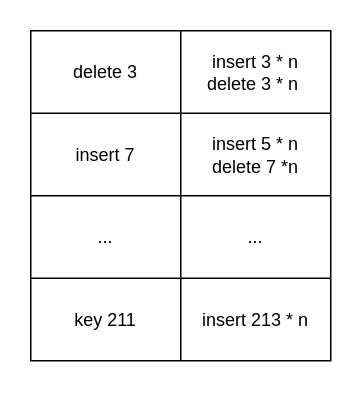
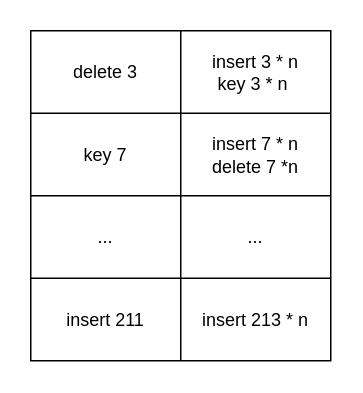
  <mxCell id="0" />
  <mxCell id="1" parent="0" />
  <mxCell id="2" value="" style="shape=table;startSize=0;container=1;collapsible=0;childLayout=tableLayout;" vertex="1" parent="1"><mxGeometry x="20" y="20" width="200" height="220" as="geometry" /></mxCell>
  <mxCell id="3" value="" style="shape=tableRow;horizontal=0;startSize=0;swimlaneHead=0;swimlaneBody=0;top=0;left=0;bottom=0;right=0;collapsible=0;dropTarget=0;fillColor=none;points=[[0,0.5],[1,0.5]];portConstraint=eastwest;" vertex="1" parent="2"><mxGeometry width="200" height="55" as="geometry" /></mxCell>
  <mxCell id="4" value="delete 3" style="shape=partialRectangle;html=1;whiteSpace=wrap;connectable=0;overflow=hidden;fillColor=none;top=0;left=0;bottom=0;right=0;pointerEvents=1;strokeColor=default;" vertex="1" parent="3"><mxGeometry width="100" height="55" as="geometry"><mxRectangle width="100" height="55" as="alternateBounds" /></mxGeometry></mxCell>
- <mxCell id="5" value="insert 3 * n&lt;br&gt;delete 3 * n&amp;nbsp;" style="shape=partialRectangle;html=1;whiteSpace=wrap;connectable=0;overflow=hidden;fillColor=none;top=0;left=0;bottom=0;right=0;pointerEvents=1;" vertex="1" parent="3"><mxGeometry x="100" width="100" height="55" as="geometry"><mxRectangle width="100" height="55" as="alternateBounds" /></mxGeometry></mxCell>
+ <mxCell id="5" value="insert 3 * n&lt;br&gt;key 3 * n&amp;nbsp;" style="shape=partialRectangle;html=1;whiteSpace=wrap;connectable=0;overflow=hidden;fillColor=none;top=0;left=0;bottom=0;right=0;pointerEvents=1;" vertex="1" parent="3"><mxGeometry x="100" width="100" height="55" as="geometry"><mxRectangle width="100" height="55" as="alternateBounds" /></mxGeometry></mxCell>
  <mxCell id="6" style="shape=tableRow;horizontal=0;startSize=0;swimlaneHead=0;swimlaneBody=0;top=0;left=0;bottom=0;right=0;collapsible=0;dropTarget=0;fillColor=none;points=[[0,0.5],[1,0.5]];portConstraint=eastwest;" vertex="1" parent="2"><mxGeometry y="55" width="200" height="55" as="geometry" /></mxCell>
- <mxCell id="7" value="insert 7" style="shape=partialRectangle;html=1;whiteSpace=wrap;connectable=0;overflow=hidden;fillColor=none;top=0;left=0;bottom=0;right=0;pointerEvents=1;strokeColor=default;" vertex="1" parent="6"><mxGeometry width="100" height="55" as="geometry"><mxRectangle width="100" height="55" as="alternateBounds" /></mxGeometry></mxCell>
- <mxCell id="8" value="insert 5 * n&lt;br&gt;delete 7 *n" style="shape=partialRectangle;html=1;whiteSpace=wrap;connectable=0;overflow=hidden;fillColor=none;top=0;left=0;bottom=0;right=0;pointerEvents=1;" vertex="1" parent="6"><mxGeometry x="100" width="100" height="55" as="geometry"><mxRectangle width="100" height="55" as="alternateBounds" /></mxGeometry></mxCell>
+ <mxCell id="7" value="key 7" style="shape=partialRectangle;html=1;whiteSpace=wrap;connectable=0;overflow=hidden;fillColor=none;top=0;left=0;bottom=0;right=0;pointerEvents=1;strokeColor=default;" vertex="1" parent="6"><mxGeometry width="100" height="55" as="geometry"><mxRectangle width="100" height="55" as="alternateBounds" /></mxGeometry></mxCell>
+ <mxCell id="8" value="insert 7 * n&lt;br&gt;delete 7 *n" style="shape=partialRectangle;html=1;whiteSpace=wrap;connectable=0;overflow=hidden;fillColor=none;top=0;left=0;bottom=0;right=0;pointerEvents=1;" vertex="1" parent="6"><mxGeometry x="100" width="100" height="55" as="geometry"><mxRectangle width="100" height="55" as="alternateBounds" /></mxGeometry></mxCell>
  <mxCell id="9" style="shape=tableRow;horizontal=0;startSize=0;swimlaneHead=0;swimlaneBody=0;top=0;left=0;bottom=0;right=0;collapsible=0;dropTarget=0;fillColor=none;points=[[0,0.5],[1,0.5]];portConstraint=eastwest;" vertex="1" parent="2"><mxGeometry y="110" width="200" height="55" as="geometry" /></mxCell>
  <mxCell id="10" value="..." style="shape=partialRectangle;html=1;whiteSpace=wrap;connectable=0;overflow=hidden;fillColor=none;top=0;left=0;bottom=0;right=0;pointerEvents=1;strokeColor=default;" vertex="1" parent="9"><mxGeometry width="100" height="55" as="geometry"><mxRectangle width="100" height="55" as="alternateBounds" /></mxGeometry></mxCell>
  <mxCell id="11" value="..." style="shape=partialRectangle;html=1;whiteSpace=wrap;connectable=0;overflow=hidden;fillColor=none;top=0;left=0;bottom=0;right=0;pointerEvents=1;" vertex="1" parent="9"><mxGeometry x="100" width="100" height="55" as="geometry"><mxRectangle width="100" height="55" as="alternateBounds" /></mxGeometry></mxCell>
  <mxCell id="12" style="shape=tableRow;horizontal=0;startSize=0;swimlaneHead=0;swimlaneBody=0;top=0;left=0;bottom=0;right=0;collapsible=0;dropTarget=0;fillColor=none;points=[[0,0.5],[1,0.5]];portConstraint=eastwest;" vertex="1" parent="2"><mxGeometry y="165" width="200" height="55" as="geometry" /></mxCell>
- <mxCell id="13" value="key 211" style="shape=partialRectangle;html=1;whiteSpace=wrap;connectable=0;overflow=hidden;fillColor=none;top=0;left=0;bottom=0;right=0;pointerEvents=1;strokeColor=default;" vertex="1" parent="12"><mxGeometry width="100" height="55" as="geometry"><mxRectangle width="100" height="55" as="alternateBounds" /></mxGeometry></mxCell>
+ <mxCell id="13" value="insert 211" style="shape=partialRectangle;html=1;whiteSpace=wrap;connectable=0;overflow=hidden;fillColor=none;top=0;left=0;bottom=0;right=0;pointerEvents=1;strokeColor=default;" vertex="1" parent="12"><mxGeometry width="100" height="55" as="geometry"><mxRectangle width="100" height="55" as="alternateBounds" /></mxGeometry></mxCell>
  <mxCell id="14" value="insert 213 * n" style="shape=partialRectangle;html=1;whiteSpace=wrap;connectable=0;overflow=hidden;fillColor=none;top=0;left=0;bottom=0;right=0;pointerEvents=1;" vertex="1" parent="12"><mxGeometry x="100" width="100" height="55" as="geometry"><mxRectangle width="100" height="55" as="alternateBounds" /></mxGeometry></mxCell>
